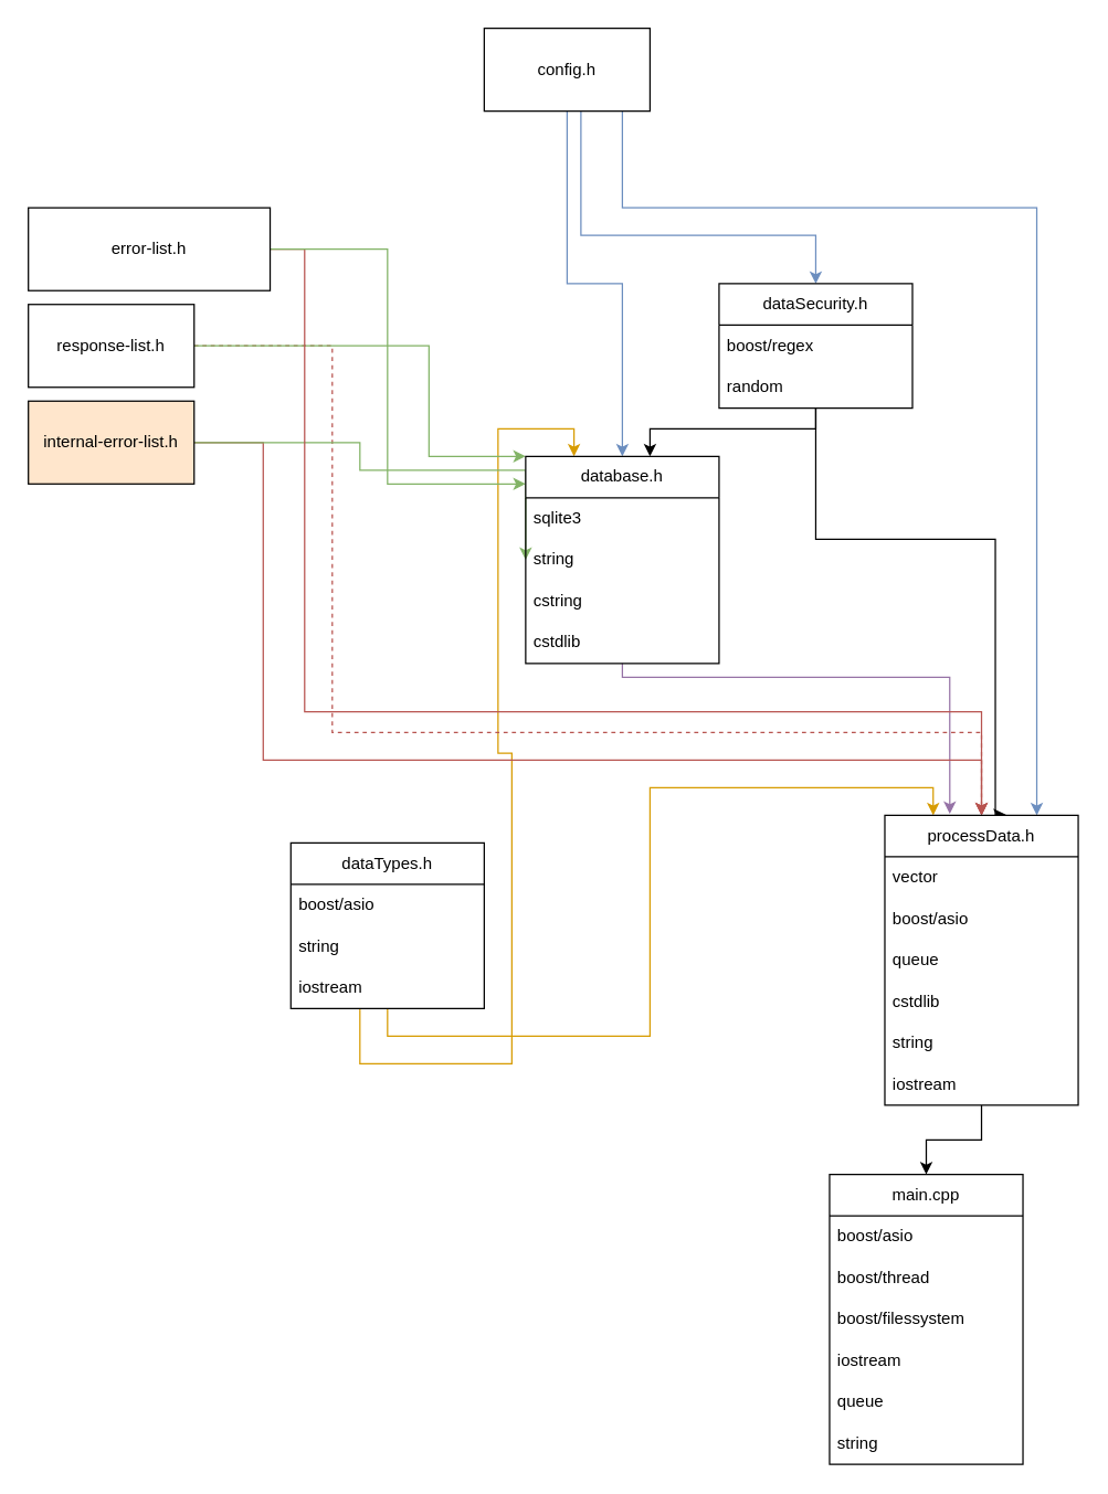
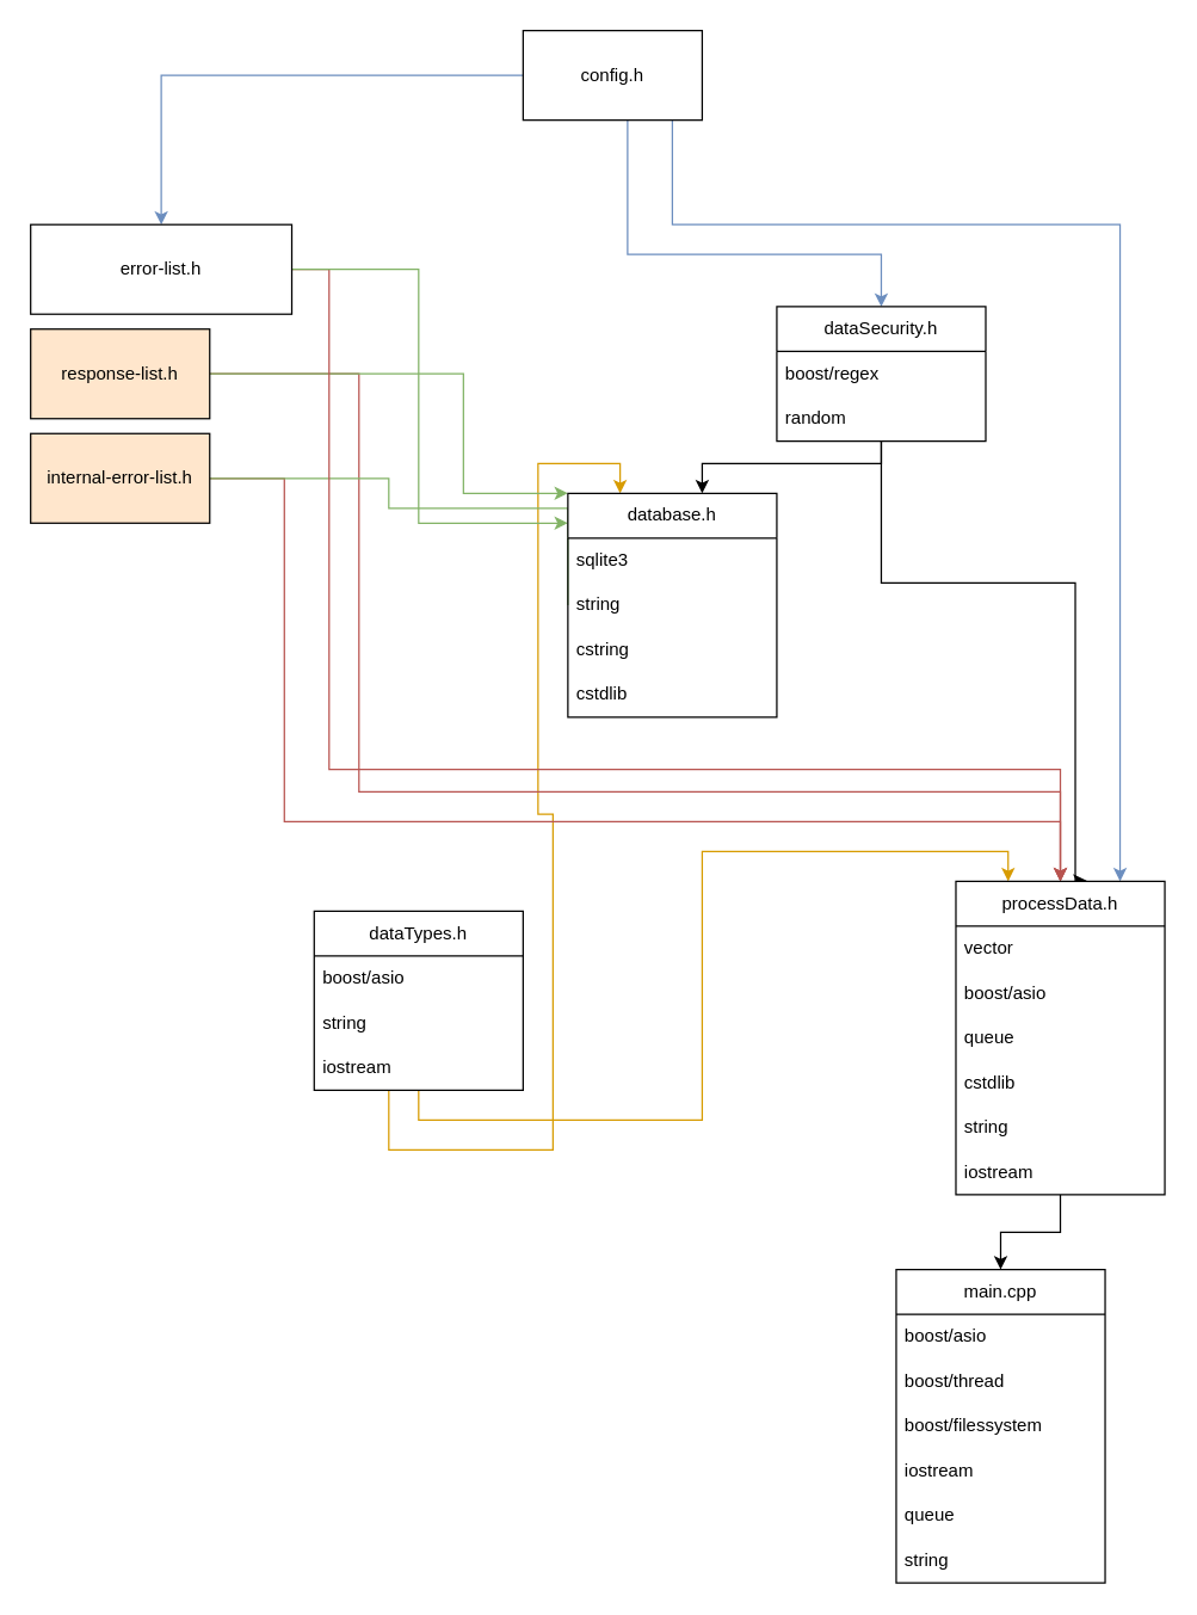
  <mxCell id="0" />
  <mxCell id="1" parent="0" />
  <mxCell id="2" style="edgeStyle=orthogonalEdgeStyle;rounded=0;orthogonalLoop=1;jettySize=auto;html=1;fillColor=#dae8fc;strokeColor=#6c8ebf;" parent="1" source="5" target="33" edge="1"><mxGeometry relative="1" as="geometry"><mxPoint x="690.029" y="500" as="targetPoint" /><Array as="points"><mxPoint x="450" y="150" /><mxPoint x="750" y="150" /></Array></mxGeometry></mxCell>
  <mxCell id="3" style="edgeStyle=orthogonalEdgeStyle;rounded=0;orthogonalLoop=1;jettySize=auto;html=1;fillColor=#dae8fc;strokeColor=#6c8ebf;entryX=0.5;entryY=0;entryDx=0;entryDy=0;" parent="1" source="5" target="24" edge="1"><mxGeometry relative="1" as="geometry"><Array as="points"><mxPoint x="420" y="170" /><mxPoint x="590" y="170" /></Array><mxPoint x="590.029" y="220" as="targetPoint" /></mxGeometry></mxCell>
- <mxCell id="4" style="edgeStyle=orthogonalEdgeStyle;rounded=0;orthogonalLoop=1;jettySize=auto;html=1;fillColor=#dae8fc;strokeColor=#6c8ebf;" parent="1" source="5" target="19" edge="1"><mxGeometry relative="1" as="geometry"><mxPoint x="470" y="380" as="targetPoint" /></mxGeometry></mxCell>
+ <mxCell id="4" style="edgeStyle=orthogonalEdgeStyle;rounded=0;orthogonalLoop=1;jettySize=auto;html=1;fillColor=#dae8fc;strokeColor=#6c8ebf;" parent="1" source="5" target="17" edge="1"><mxGeometry relative="1" as="geometry"><mxPoint x="470" y="380" as="targetPoint" /></mxGeometry></mxCell>
  <mxCell id="5" value="config.h" style="rounded=0;whiteSpace=wrap;html=1;" parent="1" vertex="1"><mxGeometry x="350" y="20" width="120" height="60" as="geometry" /></mxCell>
  <mxCell id="6" style="edgeStyle=orthogonalEdgeStyle;rounded=0;orthogonalLoop=1;jettySize=auto;html=1;entryX=0.626;entryY=-0.002;entryDx=0;entryDy=0;entryPerimeter=0;" parent="1" source="24" target="33" edge="1"><mxGeometry relative="1" as="geometry"><Array as="points"><mxPoint x="590" y="390" /><mxPoint x="720" y="390" /><mxPoint x="720" y="590" /></Array><mxPoint x="590.029" y="280" as="sourcePoint" /><mxPoint x="680.029" y="500" as="targetPoint" /></mxGeometry></mxCell>
- <mxCell id="7" style="edgeStyle=orthogonalEdgeStyle;rounded=0;orthogonalLoop=1;jettySize=auto;html=1;entryX=0.336;entryY=-0.005;entryDx=0;entryDy=0;entryPerimeter=0;fillColor=#e1d5e7;strokeColor=#9673a6;" parent="1" source="19" target="33" edge="1"><mxGeometry relative="1" as="geometry"><Array as="points"><mxPoint x="450" y="490" /><mxPoint x="687" y="490" /></Array><mxPoint x="530" y="410" as="sourcePoint" /><mxPoint x="650.029" y="500" as="targetPoint" /></mxGeometry></mxCell>
  <mxCell id="8" style="edgeStyle=orthogonalEdgeStyle;rounded=0;orthogonalLoop=1;jettySize=auto;html=1;entryX=0.25;entryY=0;entryDx=0;entryDy=0;fillColor=#ffe6cc;strokeColor=#d79b00;" parent="1" source="28" target="19" edge="1"><mxGeometry relative="1" as="geometry"><mxPoint x="400.029" y="640" as="sourcePoint" /><mxPoint x="470" y="440" as="targetPoint" /><Array as="points"><mxPoint x="260" y="770" /><mxPoint x="370" y="770" /><mxPoint x="370" y="545" /><mxPoint x="360" y="545" /><mxPoint x="360" y="310" /><mxPoint x="415" y="310" /></Array></mxGeometry></mxCell>
- <mxCell id="9" style="edgeStyle=orthogonalEdgeStyle;rounded=0;orthogonalLoop=1;jettySize=auto;html=1;fillColor=#f8cecc;strokeColor=#b85450;dashed=1;" parent="1" source="11" target="33" edge="1"><mxGeometry relative="1" as="geometry"><Array as="points"><mxPoint x="240" y="250" /><mxPoint x="240" y="530" /></Array><mxPoint x="630" y="530" as="targetPoint" /></mxGeometry></mxCell>
+ <mxCell id="9" style="edgeStyle=orthogonalEdgeStyle;rounded=0;orthogonalLoop=1;jettySize=auto;html=1;fillColor=#f8cecc;strokeColor=#b85450;" parent="1" source="11" target="33" edge="1"><mxGeometry relative="1" as="geometry"><Array as="points"><mxPoint x="240" y="250" /><mxPoint x="240" y="530" /></Array><mxPoint x="630" y="530" as="targetPoint" /></mxGeometry></mxCell>
  <mxCell id="10" style="edgeStyle=orthogonalEdgeStyle;rounded=0;orthogonalLoop=1;jettySize=auto;html=1;fillColor=#d5e8d4;strokeColor=#82b366;" edge="1" parent="1" source="11" target="19"><mxGeometry relative="1" as="geometry"><Array as="points"><mxPoint x="310" y="250" /><mxPoint x="310" y="330" /></Array></mxGeometry></mxCell>
- <mxCell id="11" value="response-list.h" style="rounded=0;whiteSpace=wrap;html=1;" parent="1" vertex="1"><mxGeometry x="20" y="220" width="120" height="60" as="geometry" /></mxCell>
+ <mxCell id="11" value="response-list.h" style="rounded=0;whiteSpace=wrap;html=1;fillColor=#ffe6cc;" parent="1" vertex="1"><mxGeometry x="20" y="220" width="120" height="60" as="geometry" /></mxCell>
  <mxCell id="12" style="edgeStyle=orthogonalEdgeStyle;rounded=0;orthogonalLoop=1;jettySize=auto;html=1;fillColor=#f8cecc;strokeColor=#b85450;" parent="1" source="14" target="33" edge="1"><mxGeometry relative="1" as="geometry"><Array as="points"><mxPoint x="190" y="320" /><mxPoint x="190" y="550" /></Array><mxPoint x="630" y="545" as="targetPoint" /></mxGeometry></mxCell>
- <mxCell id="13" style="edgeStyle=orthogonalEdgeStyle;rounded=0;orthogonalLoop=1;jettySize=auto;html=1;entryX=0;entryY=0.5;entryDx=0;entryDy=0;fillColor=#d5e8d4;strokeColor=#82b366;" edge="1" parent="1" source="14" target="19"><mxGeometry relative="1" as="geometry"><Array as="points"><mxPoint x="260" y="320" /><mxPoint x="260" y="340" /><mxPoint x="380" y="340" /></Array></mxGeometry></mxCell>
+ <mxCell id="13" style="edgeStyle=orthogonalEdgeStyle;rounded=0;orthogonalLoop=1;jettySize=auto;html=1;entryX=0;entryY=0.5;entryDx=0;entryDy=0;fillColor=#d5e8d4;strokeColor=#82b366;endArrow=none;" edge="1" parent="1" source="14" target="19"><mxGeometry relative="1" as="geometry"><Array as="points"><mxPoint x="260" y="320" /><mxPoint x="260" y="340" /><mxPoint x="380" y="340" /></Array></mxGeometry></mxCell>
  <mxCell id="14" value="internal-error-list.h" style="rounded=0;whiteSpace=wrap;html=1;fillColor=#ffe6cc;" parent="1" vertex="1"><mxGeometry x="20" y="290" width="120" height="60" as="geometry" /></mxCell>
  <mxCell id="15" style="edgeStyle=orthogonalEdgeStyle;rounded=0;orthogonalLoop=1;jettySize=auto;html=1;fillColor=#f8cecc;strokeColor=#b85450;" parent="1" source="17" target="33" edge="1"><mxGeometry relative="1" as="geometry"><Array as="points"><mxPoint x="220" y="180" /><mxPoint x="220" y="515" /><mxPoint x="710" y="515" /></Array><mxPoint x="630" y="515" as="targetPoint" /></mxGeometry></mxCell>
  <mxCell id="16" style="edgeStyle=orthogonalEdgeStyle;rounded=0;orthogonalLoop=1;jettySize=auto;html=1;fillColor=#d5e8d4;strokeColor=#82b366;" edge="1" parent="1" source="17" target="19"><mxGeometry relative="1" as="geometry"><Array as="points"><mxPoint x="280" y="180" /><mxPoint x="280" y="350" /></Array></mxGeometry></mxCell>
  <mxCell id="17" value="error-list.h" style="rounded=0;whiteSpace=wrap;html=1;" parent="1" vertex="1"><mxGeometry x="20" y="150" width="175" height="60" as="geometry" /></mxCell>
  <mxCell id="18" style="edgeStyle=orthogonalEdgeStyle;rounded=0;orthogonalLoop=1;jettySize=auto;html=1;" parent="1" source="24" target="19" edge="1"><mxGeometry relative="1" as="geometry"><mxPoint x="530" y="250.029" as="sourcePoint" /><mxPoint x="482.96" y="379.94" as="targetPoint" /><Array as="points"><mxPoint x="590" y="310" /><mxPoint x="470" y="310" /></Array></mxGeometry></mxCell>
  <mxCell id="19" value="database.h" style="swimlane;fontStyle=0;childLayout=stackLayout;horizontal=1;startSize=30;horizontalStack=0;resizeParent=1;resizeParentMax=0;resizeLast=0;collapsible=1;marginBottom=0;whiteSpace=wrap;html=1;" vertex="1" parent="1"><mxGeometry x="380" y="330" width="140" height="150" as="geometry" /></mxCell>
  <mxCell id="20" value="sqlite3" style="text;strokeColor=none;fillColor=none;align=left;verticalAlign=middle;spacingLeft=4;spacingRight=4;overflow=hidden;points=[[0,0.5],[1,0.5]];portConstraint=eastwest;rotatable=0;whiteSpace=wrap;html=1;" vertex="1" parent="19"><mxGeometry y="30" width="140" height="30" as="geometry" /></mxCell>
  <mxCell id="21" value="string" style="text;strokeColor=none;fillColor=none;align=left;verticalAlign=middle;spacingLeft=4;spacingRight=4;overflow=hidden;points=[[0,0.5],[1,0.5]];portConstraint=eastwest;rotatable=0;whiteSpace=wrap;html=1;" vertex="1" parent="19"><mxGeometry y="60" width="140" height="30" as="geometry" /></mxCell>
  <mxCell id="22" value="cstring" style="text;strokeColor=none;fillColor=none;align=left;verticalAlign=middle;spacingLeft=4;spacingRight=4;overflow=hidden;points=[[0,0.5],[1,0.5]];portConstraint=eastwest;rotatable=0;whiteSpace=wrap;html=1;" vertex="1" parent="19"><mxGeometry y="90" width="140" height="30" as="geometry" /></mxCell>
  <mxCell id="23" value="cstdlib" style="text;strokeColor=none;fillColor=none;align=left;verticalAlign=middle;spacingLeft=4;spacingRight=4;overflow=hidden;points=[[0,0.5],[1,0.5]];portConstraint=eastwest;rotatable=0;whiteSpace=wrap;html=1;" vertex="1" parent="19"><mxGeometry y="120" width="140" height="30" as="geometry" /></mxCell>
  <mxCell id="24" value="dataSecurity.h" style="swimlane;fontStyle=0;childLayout=stackLayout;horizontal=1;startSize=30;horizontalStack=0;resizeParent=1;resizeParentMax=0;resizeLast=0;collapsible=1;marginBottom=0;whiteSpace=wrap;html=1;" vertex="1" parent="1"><mxGeometry x="520" y="205" width="140" height="90" as="geometry" /></mxCell>
  <mxCell id="25" value="boost/regex" style="text;strokeColor=none;fillColor=none;align=left;verticalAlign=middle;spacingLeft=4;spacingRight=4;overflow=hidden;points=[[0,0.5],[1,0.5]];portConstraint=eastwest;rotatable=0;whiteSpace=wrap;html=1;" vertex="1" parent="24"><mxGeometry y="30" width="140" height="30" as="geometry" /></mxCell>
  <mxCell id="26" value="random" style="text;strokeColor=none;fillColor=none;align=left;verticalAlign=middle;spacingLeft=4;spacingRight=4;overflow=hidden;points=[[0,0.5],[1,0.5]];portConstraint=eastwest;rotatable=0;whiteSpace=wrap;html=1;" vertex="1" parent="24"><mxGeometry y="60" width="140" height="30" as="geometry" /></mxCell>
  <mxCell id="27" style="edgeStyle=orthogonalEdgeStyle;rounded=0;orthogonalLoop=1;jettySize=auto;html=1;entryX=0.25;entryY=0;entryDx=0;entryDy=0;fillColor=#ffe6cc;strokeColor=#d79b00;" edge="1" parent="1" source="28" target="33"><mxGeometry relative="1" as="geometry"><Array as="points"><mxPoint x="280" y="750" /><mxPoint x="470" y="750" /><mxPoint x="470" y="570" /><mxPoint x="675" y="570" /></Array></mxGeometry></mxCell>
  <mxCell id="28" value="dataTypes.h" style="swimlane;fontStyle=0;childLayout=stackLayout;horizontal=1;startSize=30;horizontalStack=0;resizeParent=1;resizeParentMax=0;resizeLast=0;collapsible=1;marginBottom=0;whiteSpace=wrap;html=1;" vertex="1" parent="1"><mxGeometry x="210" y="610" width="140" height="120" as="geometry" /></mxCell>
  <mxCell id="29" value="boost/asio" style="text;strokeColor=none;fillColor=none;align=left;verticalAlign=middle;spacingLeft=4;spacingRight=4;overflow=hidden;points=[[0,0.5],[1,0.5]];portConstraint=eastwest;rotatable=0;whiteSpace=wrap;html=1;" vertex="1" parent="28"><mxGeometry y="30" width="140" height="30" as="geometry" /></mxCell>
  <mxCell id="30" value="string" style="text;strokeColor=none;fillColor=none;align=left;verticalAlign=middle;spacingLeft=4;spacingRight=4;overflow=hidden;points=[[0,0.5],[1,0.5]];portConstraint=eastwest;rotatable=0;whiteSpace=wrap;html=1;" vertex="1" parent="28"><mxGeometry y="60" width="140" height="30" as="geometry" /></mxCell>
  <mxCell id="31" value="iostream" style="text;strokeColor=none;fillColor=none;align=left;verticalAlign=middle;spacingLeft=4;spacingRight=4;overflow=hidden;points=[[0,0.5],[1,0.5]];portConstraint=eastwest;rotatable=0;whiteSpace=wrap;html=1;" vertex="1" parent="28"><mxGeometry y="90" width="140" height="30" as="geometry" /></mxCell>
  <mxCell id="32" style="edgeStyle=orthogonalEdgeStyle;rounded=0;orthogonalLoop=1;jettySize=auto;html=1;" edge="1" parent="1" source="33" target="40"><mxGeometry relative="1" as="geometry" /></mxCell>
  <mxCell id="33" value="processData.h" style="swimlane;fontStyle=0;childLayout=stackLayout;horizontal=1;startSize=30;horizontalStack=0;resizeParent=1;resizeParentMax=0;resizeLast=0;collapsible=1;marginBottom=0;whiteSpace=wrap;html=1;" vertex="1" parent="1"><mxGeometry x="640" y="590" width="140" height="210" as="geometry" /></mxCell>
  <mxCell id="34" value="vector" style="text;strokeColor=none;fillColor=none;align=left;verticalAlign=middle;spacingLeft=4;spacingRight=4;overflow=hidden;points=[[0,0.5],[1,0.5]];portConstraint=eastwest;rotatable=0;whiteSpace=wrap;html=1;" vertex="1" parent="33"><mxGeometry y="30" width="140" height="30" as="geometry" /></mxCell>
  <mxCell id="35" value="boost/asio" style="text;strokeColor=none;fillColor=none;align=left;verticalAlign=middle;spacingLeft=4;spacingRight=4;overflow=hidden;points=[[0,0.5],[1,0.5]];portConstraint=eastwest;rotatable=0;whiteSpace=wrap;html=1;" vertex="1" parent="33"><mxGeometry y="60" width="140" height="30" as="geometry" /></mxCell>
  <mxCell id="36" value="queue" style="text;strokeColor=none;fillColor=none;align=left;verticalAlign=middle;spacingLeft=4;spacingRight=4;overflow=hidden;points=[[0,0.5],[1,0.5]];portConstraint=eastwest;rotatable=0;whiteSpace=wrap;html=1;" vertex="1" parent="33"><mxGeometry y="90" width="140" height="30" as="geometry" /></mxCell>
  <mxCell id="37" value="cstdlib" style="text;strokeColor=none;fillColor=none;align=left;verticalAlign=middle;spacingLeft=4;spacingRight=4;overflow=hidden;points=[[0,0.5],[1,0.5]];portConstraint=eastwest;rotatable=0;whiteSpace=wrap;html=1;" vertex="1" parent="33"><mxGeometry y="120" width="140" height="30" as="geometry" /></mxCell>
  <mxCell id="38" value="string" style="text;strokeColor=none;fillColor=none;align=left;verticalAlign=middle;spacingLeft=4;spacingRight=4;overflow=hidden;points=[[0,0.5],[1,0.5]];portConstraint=eastwest;rotatable=0;whiteSpace=wrap;html=1;" vertex="1" parent="33"><mxGeometry y="150" width="140" height="30" as="geometry" /></mxCell>
  <mxCell id="39" value="iostream" style="text;strokeColor=none;fillColor=none;align=left;verticalAlign=middle;spacingLeft=4;spacingRight=4;overflow=hidden;points=[[0,0.5],[1,0.5]];portConstraint=eastwest;rotatable=0;whiteSpace=wrap;html=1;" vertex="1" parent="33"><mxGeometry y="180" width="140" height="30" as="geometry" /></mxCell>
  <mxCell id="40" value="main.cpp" style="swimlane;fontStyle=0;childLayout=stackLayout;horizontal=1;startSize=30;horizontalStack=0;resizeParent=1;resizeParentMax=0;resizeLast=0;collapsible=1;marginBottom=0;whiteSpace=wrap;html=1;" vertex="1" parent="1"><mxGeometry x="600" y="850" width="140" height="210" as="geometry" /></mxCell>
  <mxCell id="41" value="boost/asio" style="text;strokeColor=none;fillColor=none;align=left;verticalAlign=middle;spacingLeft=4;spacingRight=4;overflow=hidden;points=[[0,0.5],[1,0.5]];portConstraint=eastwest;rotatable=0;whiteSpace=wrap;html=1;" vertex="1" parent="40"><mxGeometry y="30" width="140" height="30" as="geometry" /></mxCell>
  <mxCell id="42" value="boost/thread" style="text;strokeColor=none;fillColor=none;align=left;verticalAlign=middle;spacingLeft=4;spacingRight=4;overflow=hidden;points=[[0,0.5],[1,0.5]];portConstraint=eastwest;rotatable=0;whiteSpace=wrap;html=1;" vertex="1" parent="40"><mxGeometry y="60" width="140" height="30" as="geometry" /></mxCell>
  <mxCell id="43" value="boost/filessystem" style="text;strokeColor=none;fillColor=none;align=left;verticalAlign=middle;spacingLeft=4;spacingRight=4;overflow=hidden;points=[[0,0.5],[1,0.5]];portConstraint=eastwest;rotatable=0;whiteSpace=wrap;html=1;" vertex="1" parent="40"><mxGeometry y="90" width="140" height="30" as="geometry" /></mxCell>
  <mxCell id="44" value="iostream" style="text;strokeColor=none;fillColor=none;align=left;verticalAlign=middle;spacingLeft=4;spacingRight=4;overflow=hidden;points=[[0,0.5],[1,0.5]];portConstraint=eastwest;rotatable=0;whiteSpace=wrap;html=1;" vertex="1" parent="40"><mxGeometry y="120" width="140" height="30" as="geometry" /></mxCell>
  <mxCell id="45" value="queue" style="text;strokeColor=none;fillColor=none;align=left;verticalAlign=middle;spacingLeft=4;spacingRight=4;overflow=hidden;points=[[0,0.5],[1,0.5]];portConstraint=eastwest;rotatable=0;whiteSpace=wrap;html=1;" vertex="1" parent="40"><mxGeometry y="150" width="140" height="30" as="geometry" /></mxCell>
  <mxCell id="46" value="string" style="text;strokeColor=none;fillColor=none;align=left;verticalAlign=middle;spacingLeft=4;spacingRight=4;overflow=hidden;points=[[0,0.5],[1,0.5]];portConstraint=eastwest;rotatable=0;whiteSpace=wrap;html=1;" vertex="1" parent="40"><mxGeometry y="180" width="140" height="30" as="geometry" /></mxCell>
